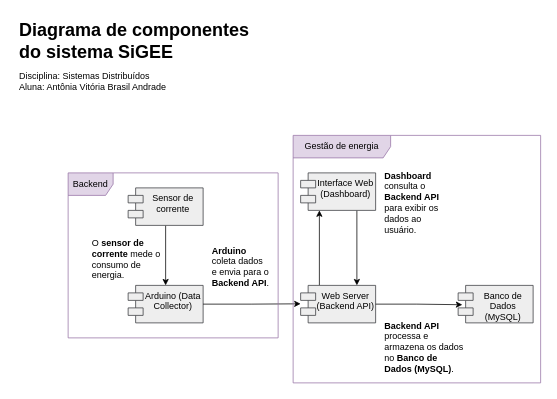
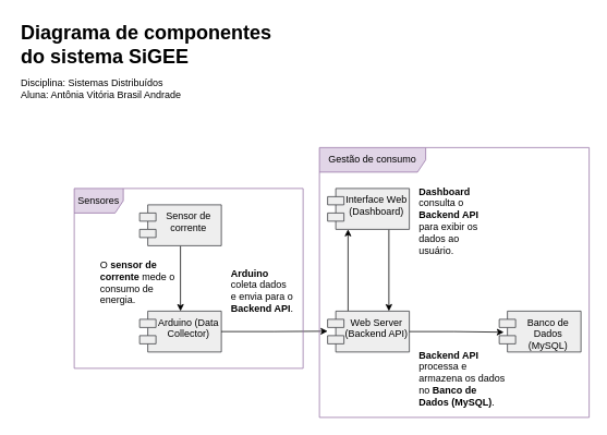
  <mxCell id="0" />
  <mxCell id="1" parent="0" />
  <mxCell id="2" value="&lt;strong&gt;Arduino&lt;/strong&gt; coleta dados e envia para o &lt;strong&gt;Backend API&lt;/strong&gt;." style="text;whiteSpace=wrap;html=1;" vertex="1" parent="1"><mxGeometry x="280" y="320" width="80" height="40" as="geometry" /></mxCell>
  <mxCell id="3" value="&lt;strong&gt;Backend API&lt;/strong&gt; processa e armazena os dados no &lt;strong&gt;Banco de Dados (MySQL)&lt;/strong&gt;." style="text;whiteSpace=wrap;html=1;" vertex="1" parent="1"><mxGeometry x="510" y="420" width="110" height="40" as="geometry" /></mxCell>
  <mxCell id="4" value="&lt;strong&gt;Dashboard&lt;/strong&gt; consulta o &lt;strong&gt;Backend API&lt;/strong&gt; para exibir os dados ao usuário." style="text;whiteSpace=wrap;html=1;" vertex="1" parent="1"><mxGeometry x="510" y="220" width="90" height="40" as="geometry" /></mxCell>
  <mxCell id="5" value="Banco de Dados (MySQL)" style="shape=module;align=left;spacingLeft=20;align=center;verticalAlign=top;whiteSpace=wrap;html=1;fillColor=#eeeeee;strokeColor=#36393d;" vertex="1" parent="1"><mxGeometry x="610" y="380" width="100" height="50" as="geometry" /></mxCell>
  <mxCell id="6" style="edgeStyle=orthogonalEdgeStyle;rounded=0;orthogonalLoop=1;jettySize=auto;html=1;exitX=0.75;exitY=1;exitDx=0;exitDy=0;entryX=0.75;entryY=0;entryDx=0;entryDy=0;" edge="1" parent="1" source="7" target="10"><mxGeometry relative="1" as="geometry" /></mxCell>
  <mxCell id="7" value="Interface Web (Dashboard)" style="shape=module;align=left;spacingLeft=20;align=center;verticalAlign=top;whiteSpace=wrap;html=1;fillColor=#eeeeee;strokeColor=#36393d;" vertex="1" parent="1"><mxGeometry x="400" y="230" width="100" height="50" as="geometry" /></mxCell>
  <mxCell id="8" value="Arduino (Data Collector)" style="shape=module;align=left;spacingLeft=20;align=center;verticalAlign=top;whiteSpace=wrap;html=1;fillColor=#eeeeee;strokeColor=#36393d;" vertex="1" parent="1"><mxGeometry x="170" y="380" width="100" height="50" as="geometry" /></mxCell>
  <mxCell id="9" style="edgeStyle=orthogonalEdgeStyle;rounded=0;orthogonalLoop=1;jettySize=auto;html=1;exitX=0.25;exitY=0;exitDx=0;exitDy=0;entryX=0.25;entryY=1;entryDx=0;entryDy=0;" edge="1" parent="1" source="10" target="7"><mxGeometry relative="1" as="geometry" /></mxCell>
  <mxCell id="10" value="Web Server (Backend API)" style="shape=module;align=left;spacingLeft=20;align=center;verticalAlign=top;whiteSpace=wrap;html=1;fillColor=#eeeeee;strokeColor=#36393d;" vertex="1" parent="1"><mxGeometry x="400" y="380" width="100" height="50" as="geometry" /></mxCell>
  <mxCell id="11" style="edgeStyle=orthogonalEdgeStyle;rounded=0;orthogonalLoop=1;jettySize=auto;html=1;exitX=1;exitY=0.5;exitDx=0;exitDy=0;entryX=0;entryY=0.492;entryDx=0;entryDy=0;entryPerimeter=0;" edge="1" parent="1" source="8" target="10"><mxGeometry relative="1" as="geometry" /></mxCell>
  <mxCell id="12" style="edgeStyle=orthogonalEdgeStyle;rounded=0;orthogonalLoop=1;jettySize=auto;html=1;exitX=1;exitY=0.5;exitDx=0;exitDy=0;entryX=0.056;entryY=0.516;entryDx=0;entryDy=0;entryPerimeter=0;" edge="1" parent="1" source="10" target="5"><mxGeometry relative="1" as="geometry" /></mxCell>
  <mxCell id="13" value="O &lt;strong&gt;sensor de corrente&lt;/strong&gt; mede o consumo de energia." style="text;whiteSpace=wrap;html=1;" vertex="1" parent="1"><mxGeometry x="120" y="310" width="100" height="40" as="geometry" /></mxCell>
  <mxCell id="14" style="edgeStyle=orthogonalEdgeStyle;rounded=0;orthogonalLoop=1;jettySize=auto;html=1;exitX=0.5;exitY=1;exitDx=0;exitDy=0;entryX=0.5;entryY=0;entryDx=0;entryDy=0;" edge="1" parent="1" source="15" target="8"><mxGeometry relative="1" as="geometry" /></mxCell>
  <mxCell id="15" value="Sensor de corrente" style="shape=module;align=left;spacingLeft=20;align=center;verticalAlign=top;whiteSpace=wrap;html=1;fillColor=#eeeeee;strokeColor=#36393d;" vertex="1" parent="1"><mxGeometry x="170" y="250" width="100" height="50" as="geometry" /></mxCell>
- <mxCell id="16" value="Backend" style="shape=umlFrame;whiteSpace=wrap;html=1;pointerEvents=0;width=60;height=30;fillColor=#e1d5e7;strokeColor=#9673a6;" vertex="1" parent="1"><mxGeometry x="90" y="230" width="280" height="220" as="geometry" /></mxCell>
- <mxCell id="17" value="Gestão de energia" style="shape=umlFrame;whiteSpace=wrap;html=1;pointerEvents=0;width=130;height=30;fillColor=#e1d5e7;strokeColor=#9673a6;" vertex="1" parent="1"><mxGeometry x="390" y="180" width="330" height="330" as="geometry" /></mxCell>
+ <mxCell id="16" value="Sensores" style="shape=umlFrame;whiteSpace=wrap;html=1;pointerEvents=0;width=60;height=30;fillColor=#e1d5e7;strokeColor=#9673a6;" vertex="1" parent="1"><mxGeometry x="90" y="230" width="280" height="220" as="geometry" /></mxCell>
+ <mxCell id="17" value="Gestão de consumo" style="shape=umlFrame;whiteSpace=wrap;html=1;pointerEvents=0;width=130;height=30;fillColor=#e1d5e7;strokeColor=#9673a6;" vertex="1" parent="1"><mxGeometry x="390" y="180" width="330" height="330" as="geometry" /></mxCell>
  <mxCell id="18" value="&lt;h1&gt;Diagrama de componentes do sistema SiGEE&lt;/h1&gt;&lt;p&gt;&lt;/p&gt;&lt;p style=&quot;line-height: 30%;&quot;&gt;Disciplina: Sistemas Distribuídos&lt;/p&gt;&lt;p style=&quot;line-height: 30%;&quot;&gt;Aluna: Antônia Vitória Brasil Andrade&lt;/p&gt;&lt;p&gt;&lt;/p&gt;" style="text;html=1;spacing=5;spacingTop=-20;whiteSpace=wrap;overflow=hidden;rounded=0;" vertex="1" parent="1"><mxGeometry x="20" y="20" width="340" height="120" as="geometry" /></mxCell>
